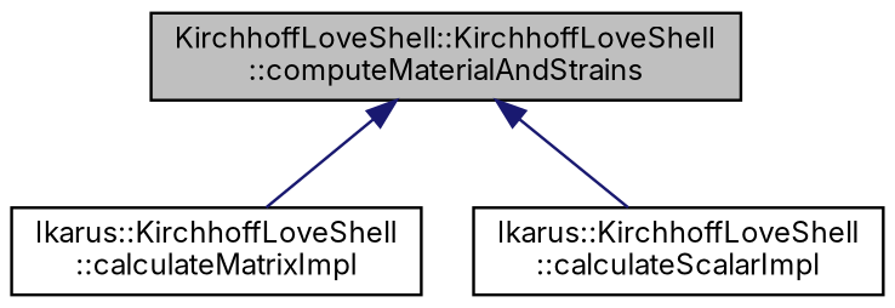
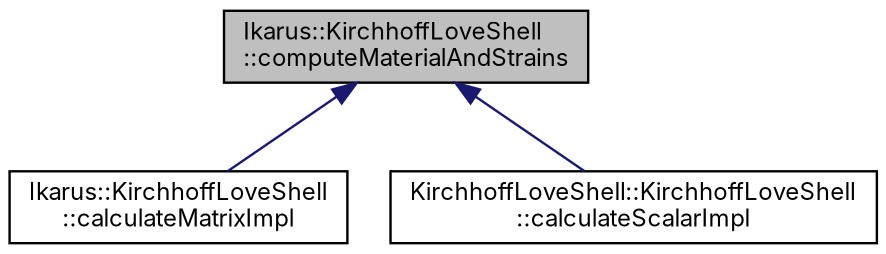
  digraph {
    fontname=Inter
    rankdir=TB
    node [color=black fillcolor=white fontname=Inter fontsize=10 shape=record style=filled]
    edge [color=midnightblue dir=back fontname=Inter fontsize=10 labelfontname=Helvetica labelfontsize=10 style=solid]
-   n1 [fillcolor=grey75 fontcolor=black height=0.2 label="KirchhoffLoveShell::KirchhoffLoveShell\l::computeMaterialAndStrains" width=0.4]
+   n1 [fillcolor=grey75 fontcolor=black height=0.2 label="Ikarus::KirchhoffLoveShell\l::computeMaterialAndStrains" width=0.4]
    n2 [height=0.2 label="Ikarus::KirchhoffLoveShell\l::calculateMatrixImpl" width=0.4]
-   n3 [height=0.2 label="Ikarus::KirchhoffLoveShell\l::calculateScalarImpl" width=0.4]
+   n3 [height=0.2 label="KirchhoffLoveShell::KirchhoffLoveShell\l::calculateScalarImpl" width=0.4]
    n1 -> n2
    n1 -> n3
  }
